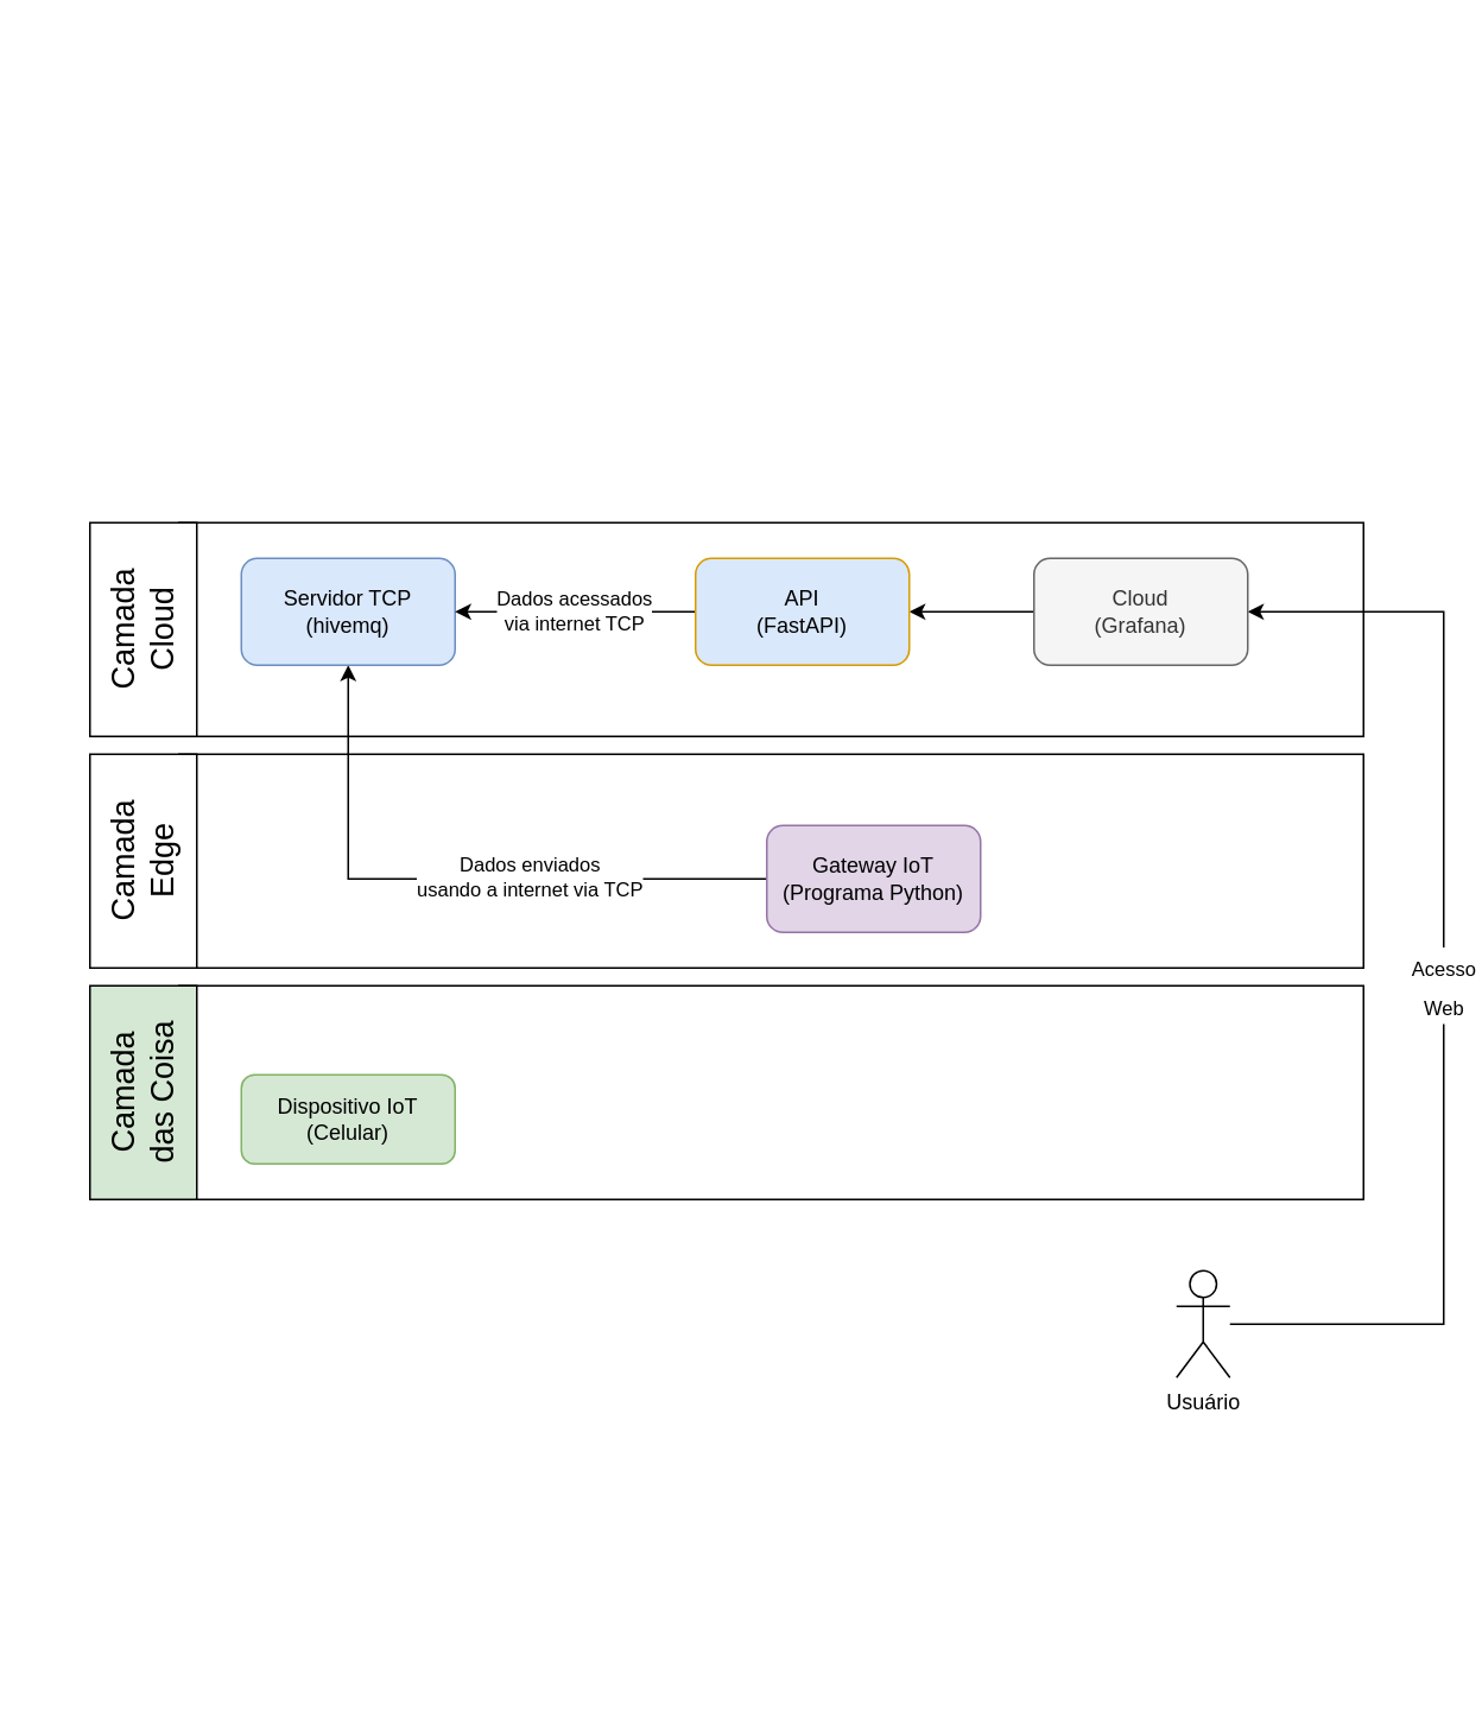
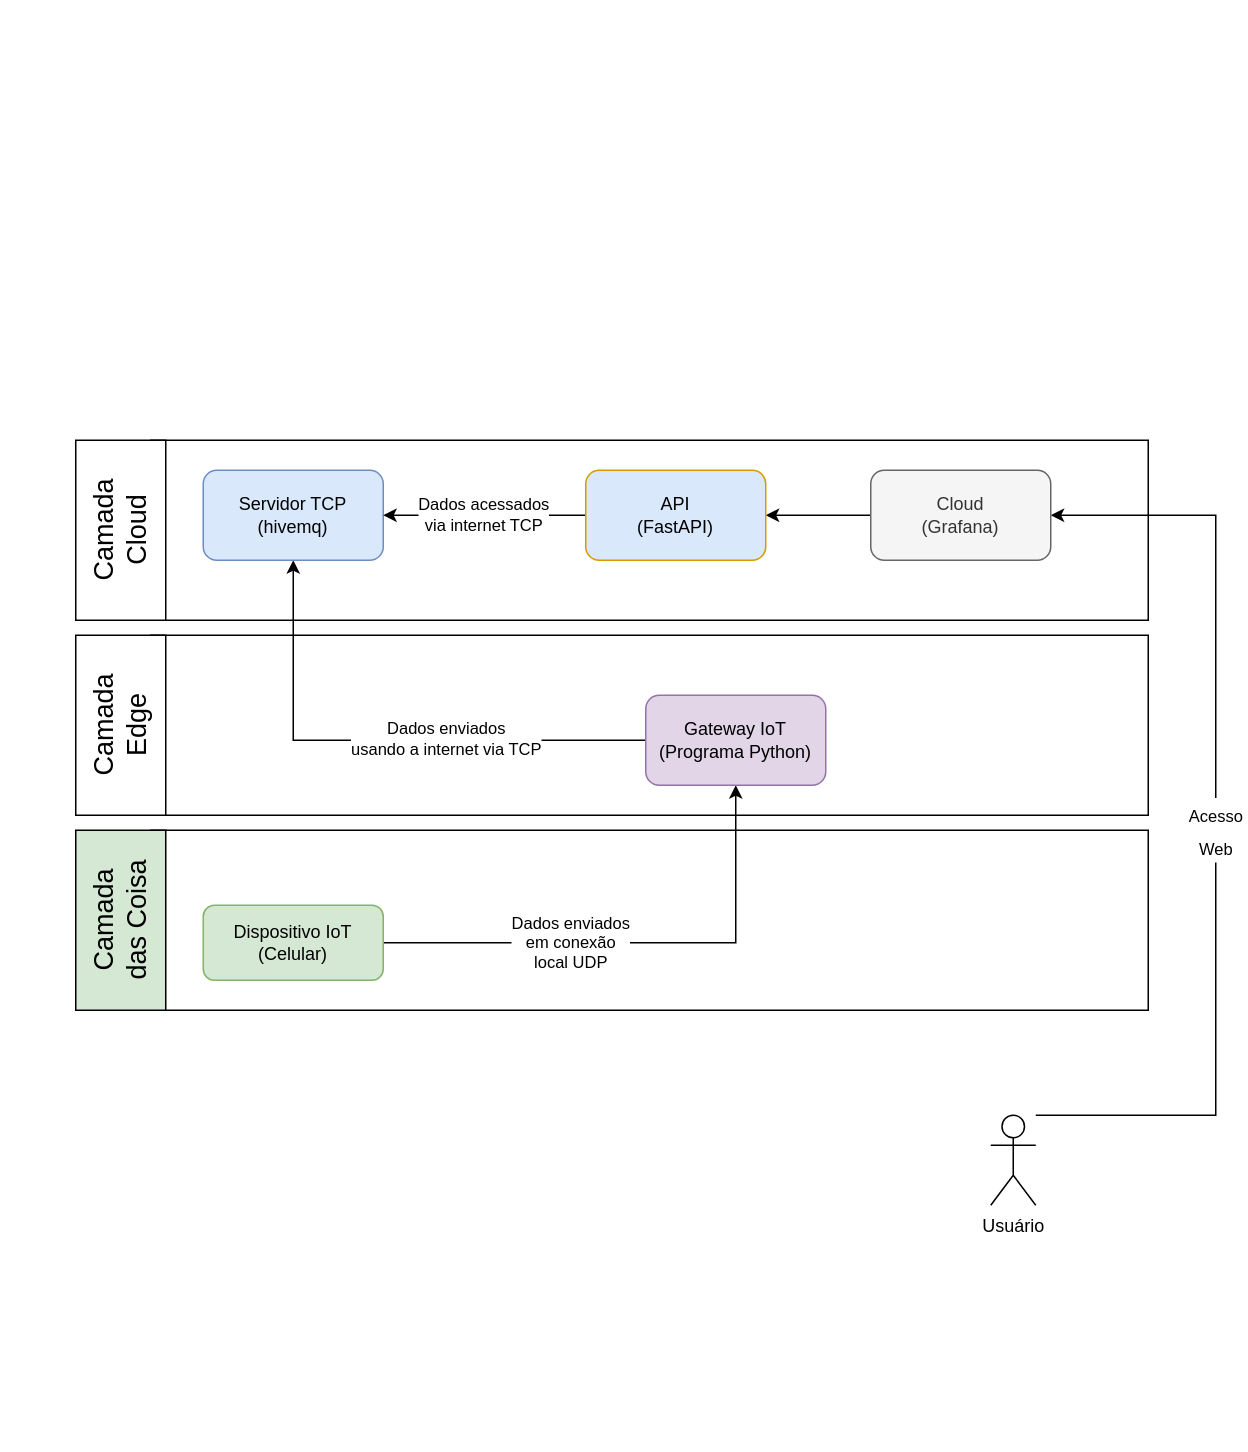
  <mxCell id="0" />
  <mxCell id="1" parent="0" />
  <mxCell id="2" value="" style="rounded=0;whiteSpace=wrap;html=1;fontSize=18;rotation=-90;" parent="1" vertex="1"><mxGeometry x="372.5" y="280.5" width="120" height="665" as="geometry" /></mxCell>
  <mxCell id="3" value="" style="rounded=0;whiteSpace=wrap;html=1;fontSize=18;rotation=-90;" parent="1" vertex="1"><mxGeometry x="372.5" y="150.5" width="120" height="665" as="geometry" /></mxCell>
  <mxCell id="4" value="" style="rounded=0;whiteSpace=wrap;html=1;fontSize=18;rotation=-90;" parent="1" vertex="1"><mxGeometry x="372.5" y="20.5" width="120" height="665" as="geometry" /></mxCell>
+ <mxCell id="5" value="Dados enviados&lt;br&gt;em conexão &lt;br&gt;local UDP" style="edgeStyle=orthogonalEdgeStyle;rounded=0;orthogonalLoop=1;jettySize=auto;html=1;" parent="1" source="6" target="9" edge="1"><mxGeometry x="-0.265" relative="1" as="geometry"><mxPoint as="offset" /></mxGeometry></mxCell>
  <mxCell id="6" value="Dispositivo IoT&lt;br&gt;(Celular)" style="rounded=1;whiteSpace=wrap;html=1;fillColor=#d5e8d4;strokeColor=#82b366;" parent="1" vertex="1"><mxGeometry x="135" y="603" width="120" height="50" as="geometry" /></mxCell>
  <mxCell id="7" style="edgeStyle=orthogonalEdgeStyle;rounded=0;orthogonalLoop=1;jettySize=auto;html=1;" parent="1" source="9" target="10" edge="1"><mxGeometry relative="1" as="geometry" /></mxCell>
  <mxCell id="8" value="Dados enviados&lt;br&gt;usando a internet via TCP" style="edgeLabel;html=1;align=center;verticalAlign=middle;resizable=0;points=[];" parent="7" vertex="1" connectable="0"><mxGeometry x="-0.209" y="-1" relative="1" as="geometry"><mxPoint x="6" y="-1" as="offset" /></mxGeometry></mxCell>
  <mxCell id="9" value="Gateway IoT&lt;br&gt;(Programa Python)" style="rounded=1;whiteSpace=wrap;html=1;fillColor=#e1d5e7;strokeColor=#9673a6;" parent="1" vertex="1"><mxGeometry x="430" y="463" width="120" height="60" as="geometry" /></mxCell>
  <mxCell id="10" value="Servidor TCP&lt;br&gt;(hivemq)" style="rounded=1;whiteSpace=wrap;html=1;fillColor=#dae8fc;strokeColor=#6c8ebf;" parent="1" vertex="1"><mxGeometry x="135" y="313" width="120" height="60" as="geometry" /></mxCell>
  <mxCell id="11" value="&lt;span style=&quot;font-size: 11px&quot;&gt;Acesso&lt;br&gt;&lt;/span&gt;&lt;span style=&quot;font-size: 11px&quot;&gt;Web&lt;/span&gt;" style="edgeStyle=orthogonalEdgeStyle;rounded=0;orthogonalLoop=1;jettySize=auto;html=1;fontSize=18;" parent="1" source="12" target="15" edge="1"><mxGeometry x="-0.017" relative="1" as="geometry"><mxPoint x="790" y="333" as="targetPoint" /><Array as="points"><mxPoint x="810" y="743" /><mxPoint x="810" y="343" /></Array><mxPoint as="offset" /></mxGeometry></mxCell>
- <mxCell id="12" value="Usuário" style="shape=umlActor;verticalLabelPosition=bottom;verticalAlign=top;html=1;outlineConnect=0;" parent="1" vertex="1"><mxGeometry x="660" y="713" width="30" height="60" as="geometry" /></mxCell>
+ <mxCell id="12" value="Usuário" style="shape=umlActor;verticalLabelPosition=bottom;verticalAlign=top;html=1;outlineConnect=0;" parent="1" vertex="1"><mxGeometry x="660" y="743" width="30" height="60" as="geometry" /></mxCell>
  <mxCell id="13" value="Dados acessados&lt;br&gt;via internet TCP" style="edgeStyle=orthogonalEdgeStyle;rounded=0;orthogonalLoop=1;jettySize=auto;html=1;startArrow=none;" parent="1" source="19" target="10" edge="1"><mxGeometry relative="1" as="geometry"><Array as="points"><mxPoint x="495" y="343" /></Array></mxGeometry></mxCell>
  <mxCell id="14" style="edgeStyle=orthogonalEdgeStyle;rounded=0;orthogonalLoop=1;jettySize=auto;html=1;entryX=1;entryY=0.5;entryDx=0;entryDy=0;" edge="1" parent="1" source="15" target="19"><mxGeometry relative="1" as="geometry"><Array as="points" /></mxGeometry></mxCell>
  <mxCell id="15" value="Cloud&lt;br&gt;(Grafana)" style="rounded=1;whiteSpace=wrap;html=1;fillColor=#f5f5f5;strokeColor=#666666;fontColor=#333333;" parent="1" vertex="1"><mxGeometry x="580" y="313" width="120" height="60" as="geometry" /></mxCell>
  <mxCell id="16" value="Camada&lt;br&gt;das Coisa" style="rounded=0;whiteSpace=wrap;html=1;fontSize=18;rotation=-90;fillColor=#d5e8d4;" parent="1" vertex="1"><mxGeometry x="20" y="583" width="120" height="60" as="geometry" /></mxCell>
  <mxCell id="17" value="Camada&lt;br&gt;Edge" style="rounded=0;whiteSpace=wrap;html=1;fontSize=18;rotation=-90;" parent="1" vertex="1"><mxGeometry x="20" y="453" width="120" height="60" as="geometry" /></mxCell>
  <mxCell id="18" value="Camada&lt;br&gt;Cloud" style="rounded=0;whiteSpace=wrap;html=1;fontSize=18;rotation=-90;" parent="1" vertex="1"><mxGeometry x="20" y="323" width="120" height="60" as="geometry" /></mxCell>
  <mxCell id="19" value="API&lt;br&gt;(FastAPI)" style="rounded=1;whiteSpace=wrap;html=1;fillColor=#dae8fc;strokeColor=#d79b00;" vertex="1" parent="1"><mxGeometry x="390" y="313" width="120" height="60" as="geometry" /></mxCell>
